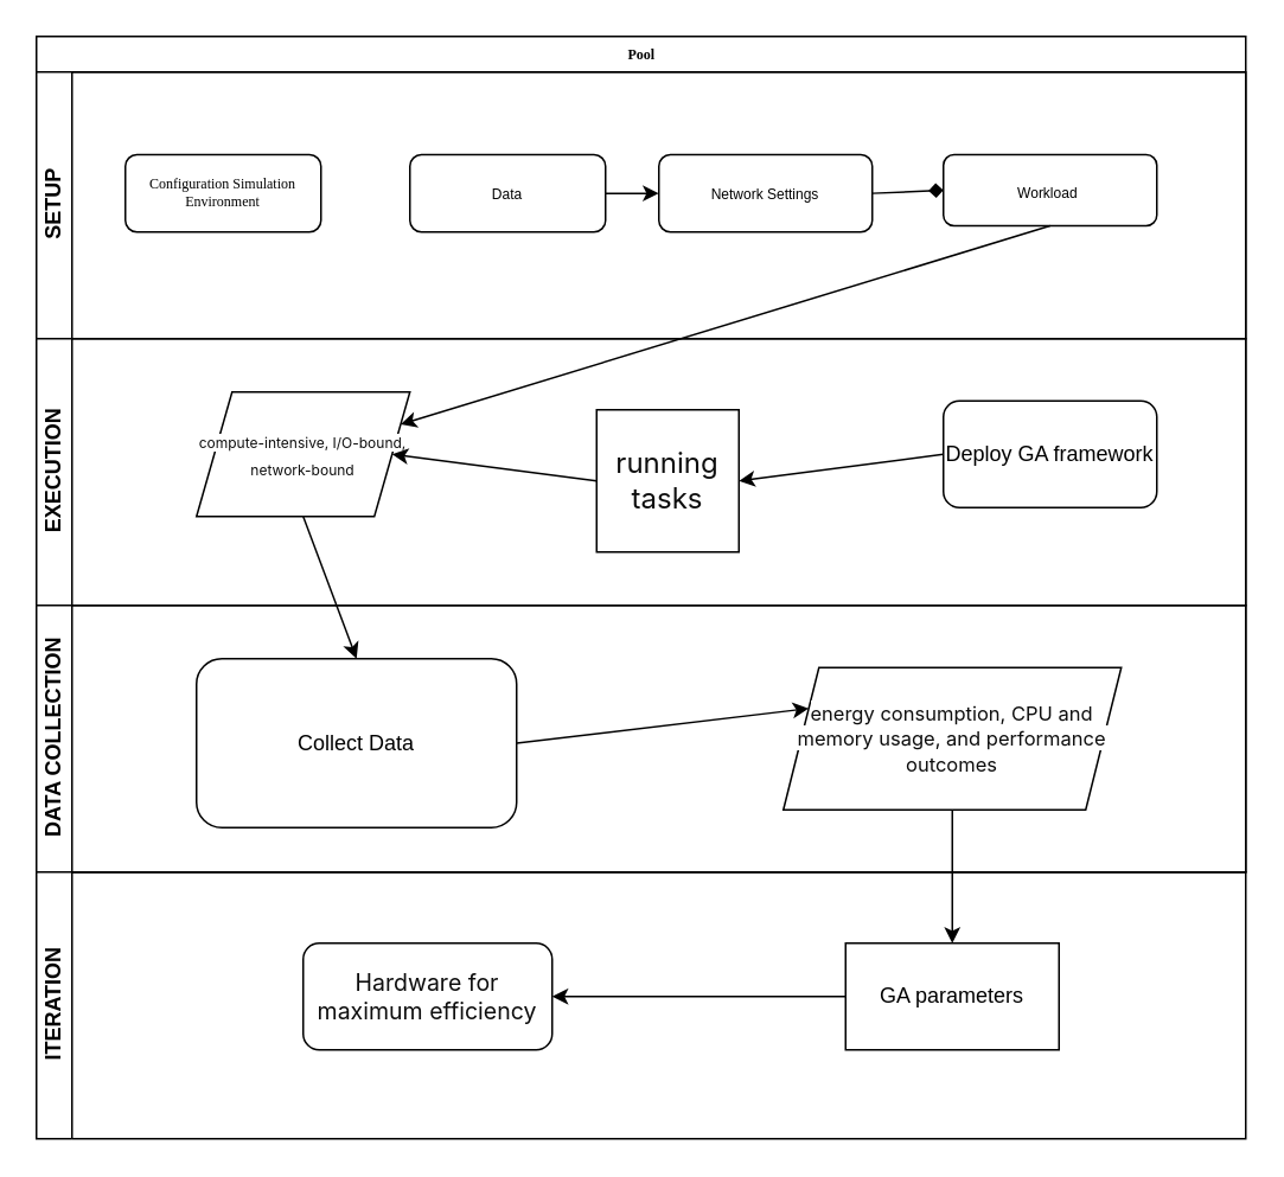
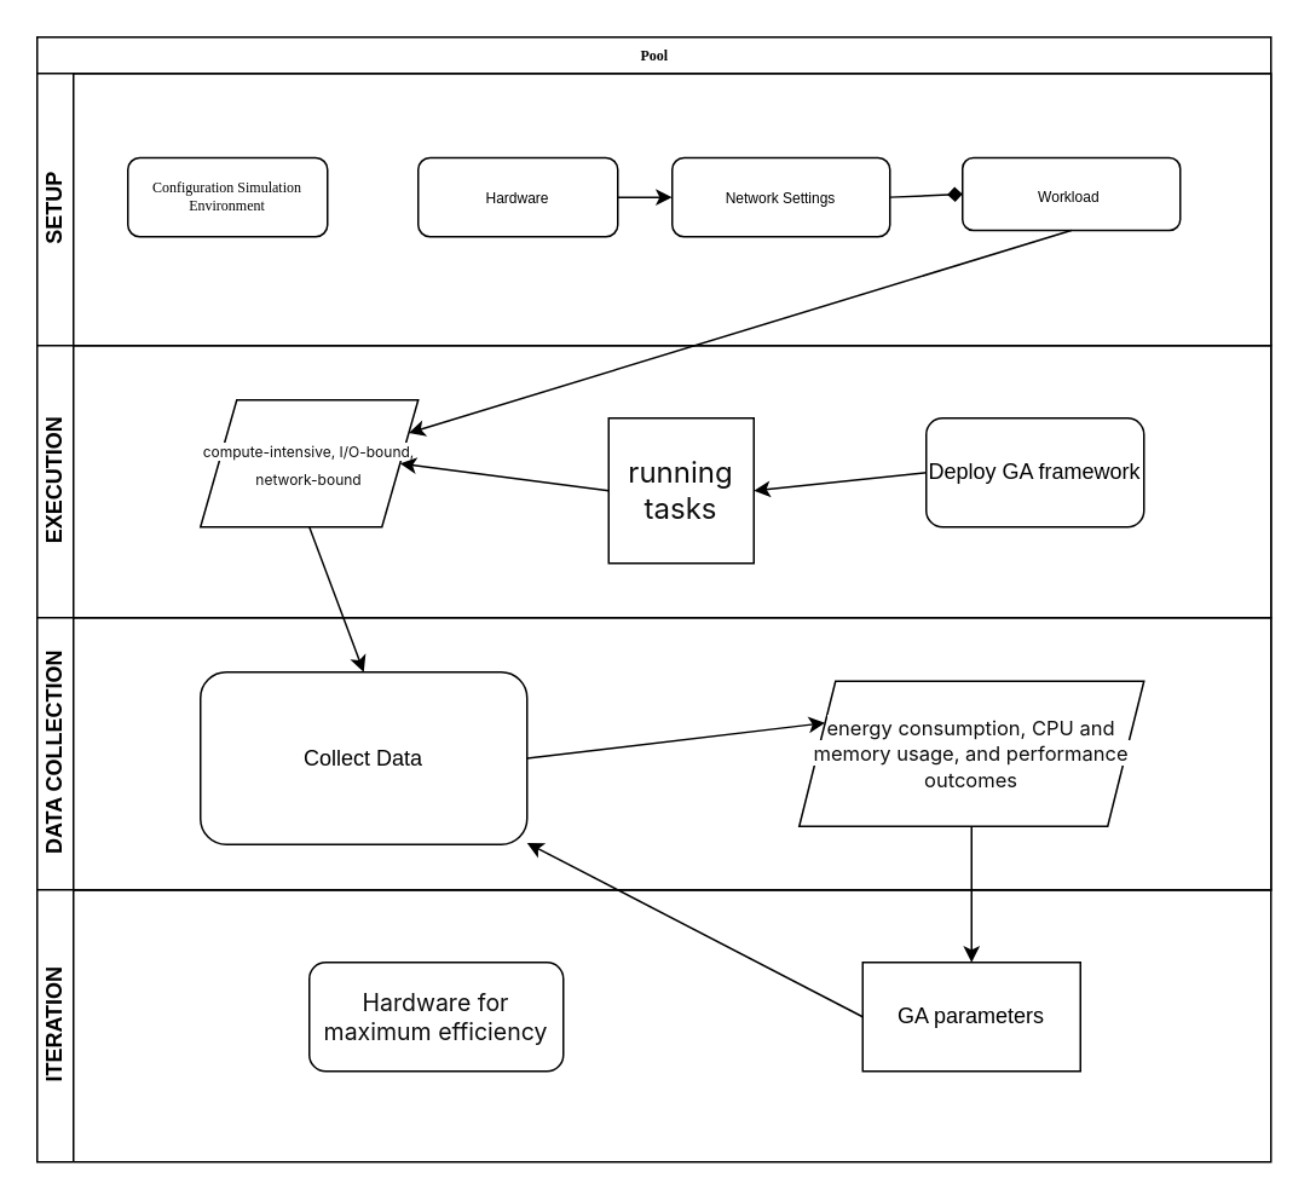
  <mxCell id="0" />
  <mxCell id="1" parent="0" />
  <mxCell id="2" value="Pool" style="swimlane;html=1;childLayout=stackLayout;horizontal=1;startSize=20;horizontalStack=0;rounded=0;shadow=0;labelBackgroundColor=none;strokeWidth=1;fontFamily=Verdana;fontSize=8;align=center;" parent="1" vertex="1"><mxGeometry x="20" y="20" width="680" height="470" as="geometry" /></mxCell>
  <mxCell id="3" value="SETUP" style="swimlane;html=1;startSize=20;horizontal=0;" parent="2" vertex="1"><mxGeometry y="20" width="680" height="150" as="geometry" /></mxCell>
  <mxCell id="4" value="Configuration Simulation Environment" style="rounded=1;whiteSpace=wrap;html=1;shadow=0;labelBackgroundColor=none;strokeWidth=1;fontFamily=Verdana;fontSize=8;align=center;" parent="3" vertex="1"><mxGeometry x="50" y="46.5" width="110" height="43.5" as="geometry" /></mxCell>
- <mxCell id="5" value="&lt;font style=&quot;font-size: 8px;&quot;&gt;Data&lt;/font&gt;" style="rounded=1;whiteSpace=wrap;html=1;" vertex="1" parent="3"><mxGeometry x="210" y="46.5" width="110" height="43.5" as="geometry" /></mxCell>
+ <mxCell id="5" value="&lt;font style=&quot;font-size: 8px;&quot;&gt;Hardware&lt;/font&gt;" style="rounded=1;whiteSpace=wrap;html=1;" vertex="1" parent="3"><mxGeometry x="210" y="46.5" width="110" height="43.5" as="geometry" /></mxCell>
  <mxCell id="6" value="&lt;font style=&quot;font-size: 8px;&quot;&gt;Network Settings&lt;/font&gt;" style="rounded=1;whiteSpace=wrap;html=1;" vertex="1" parent="3"><mxGeometry x="350" y="46.5" width="120" height="43.5" as="geometry" /></mxCell>
  <mxCell id="7" value="&lt;font style=&quot;font-size: 8px;&quot;&gt;Workload&amp;nbsp;&lt;/font&gt;" style="rounded=1;whiteSpace=wrap;html=1;" vertex="1" parent="3"><mxGeometry x="510" y="46.5" width="120" height="40" as="geometry" /></mxCell>
  <mxCell id="8" value="" style="endArrow=classic;html=1;rounded=0;exitX=1;exitY=0.5;exitDx=0;exitDy=0;entryX=0;entryY=0.5;entryDx=0;entryDy=0;" edge="1" parent="3" source="5" target="6"><mxGeometry width="50" height="50" relative="1" as="geometry"><mxPoint x="260" y="320" as="sourcePoint" /><mxPoint x="310" y="270" as="targetPoint" /></mxGeometry></mxCell>
  <mxCell id="9" value="" style="endArrow=diamond;html=1;rounded=0;exitX=1;exitY=0.5;exitDx=0;exitDy=0;entryX=0;entryY=0.5;entryDx=0;entryDy=0;" edge="1" parent="3" source="6" target="7"><mxGeometry width="50" height="50" relative="1" as="geometry"><mxPoint x="260" y="320" as="sourcePoint" /><mxPoint x="310" y="270" as="targetPoint" /></mxGeometry></mxCell>
  <mxCell id="10" value="EXECUTION" style="swimlane;html=1;startSize=20;horizontal=0;" parent="2" vertex="1"><mxGeometry y="170" width="680" height="150" as="geometry" /></mxCell>
- <mxCell id="11" value="Deploy GA framework" style="rounded=1;whiteSpace=wrap;html=1;" vertex="1" parent="10"><mxGeometry x="510" y="35" width="120" height="60" as="geometry" /></mxCell>
+ <mxCell id="11" value="Deploy GA framework" style="rounded=1;whiteSpace=wrap;html=1;" vertex="1" parent="10"><mxGeometry x="490" y="40" width="120" height="60" as="geometry" /></mxCell>
  <mxCell id="12" value="&lt;span style=&quot;color: rgb(13, 13, 13); font-family: ui-sans-serif, -apple-system, system-ui, &amp;quot;Segoe UI&amp;quot;, Roboto, Ubuntu, Cantarell, &amp;quot;Noto Sans&amp;quot;, sans-serif, Helvetica, &amp;quot;Apple Color Emoji&amp;quot;, Arial, &amp;quot;Segoe UI Emoji&amp;quot;, &amp;quot;Segoe UI Symbol&amp;quot;; font-size: 16px; text-align: left; white-space-collapse: preserve; background-color: rgb(255, 255, 255);&quot;&gt;running tasks&lt;/span&gt;" style="whiteSpace=wrap;html=1;aspect=fixed;" vertex="1" parent="10"><mxGeometry x="315" y="40" width="80" height="80" as="geometry" /></mxCell>
  <mxCell id="13" value="" style="endArrow=classic;html=1;rounded=0;exitX=0;exitY=0.5;exitDx=0;exitDy=0;entryX=1;entryY=0.5;entryDx=0;entryDy=0;" edge="1" parent="10" source="11" target="12"><mxGeometry width="50" height="50" relative="1" as="geometry"><mxPoint x="260" y="120" as="sourcePoint" /><mxPoint x="310" y="70" as="targetPoint" /></mxGeometry></mxCell>
  <mxCell id="14" value="&lt;span style=&quot;color: rgb(13, 13, 13); font-family: ui-sans-serif, -apple-system, system-ui, &amp;quot;Segoe UI&amp;quot;, Roboto, Ubuntu, Cantarell, &amp;quot;Noto Sans&amp;quot;, sans-serif, Helvetica, &amp;quot;Apple Color Emoji&amp;quot;, Arial, &amp;quot;Segoe UI Emoji&amp;quot;, &amp;quot;Segoe UI Symbol&amp;quot;; white-space-collapse: preserve; background-color: rgb(255, 255, 255); font-size: 8px;&quot;&gt;compute-intensive, I/O-bound, network-bound&lt;/span&gt;" style="shape=parallelogram;perimeter=parallelogramPerimeter;whiteSpace=wrap;html=1;fixedSize=1;align=center;" vertex="1" parent="10"><mxGeometry x="90" y="30" width="120" height="70" as="geometry" /></mxCell>
  <mxCell id="15" value="" style="endArrow=classic;html=1;rounded=0;exitX=0;exitY=0.5;exitDx=0;exitDy=0;entryX=1;entryY=0.5;entryDx=0;entryDy=0;" edge="1" parent="10" source="12" target="14"><mxGeometry width="50" height="50" relative="1" as="geometry"><mxPoint x="260" y="150" as="sourcePoint" /><mxPoint x="310" y="100" as="targetPoint" /></mxGeometry></mxCell>
  <mxCell id="16" value="DATA COLLECTION" style="swimlane;html=1;startSize=20;horizontal=0;" parent="2" vertex="1"><mxGeometry y="320" width="680" height="150" as="geometry" /></mxCell>
  <mxCell id="17" value="Collect Data" style="rounded=1;whiteSpace=wrap;html=1;" vertex="1" parent="16"><mxGeometry x="90" y="30" width="180" height="95" as="geometry" /></mxCell>
  <mxCell id="18" value="&lt;div style=&quot;&quot;&gt;&lt;span style=&quot;background-color: rgb(255, 255, 255); color: rgb(13, 13, 13); font-family: ui-sans-serif, -apple-system, system-ui, &amp;quot;Segoe UI&amp;quot;, Roboto, Ubuntu, Cantarell, &amp;quot;Noto Sans&amp;quot;, sans-serif, Helvetica, &amp;quot;Apple Color Emoji&amp;quot;, Arial, &amp;quot;Segoe UI Emoji&amp;quot;, &amp;quot;Segoe UI Symbol&amp;quot;; font-size: 11px; white-space-collapse: preserve;&quot;&gt;energy consumption, CPU and memory usage, and performance outcomes&lt;/span&gt;&lt;/div&gt;" style="shape=parallelogram;perimeter=parallelogramPerimeter;whiteSpace=wrap;html=1;fixedSize=1;align=center;" vertex="1" parent="16"><mxGeometry x="420" y="35" width="190" height="80" as="geometry" /></mxCell>
  <mxCell id="19" value="" style="endArrow=classic;html=1;rounded=0;exitX=1;exitY=0.5;exitDx=0;exitDy=0;entryX=0;entryY=0.25;entryDx=0;entryDy=0;" edge="1" parent="16" source="17" target="18"><mxGeometry width="50" height="50" relative="1" as="geometry"><mxPoint x="260" y="40" as="sourcePoint" /><mxPoint x="310" y="-10" as="targetPoint" /></mxGeometry></mxCell>
  <mxCell id="20" value="" style="endArrow=classic;html=1;rounded=0;exitX=0.5;exitY=1;exitDx=0;exitDy=0;" edge="1" parent="2" source="7" target="14"><mxGeometry width="50" height="50" relative="1" as="geometry"><mxPoint x="260" y="290" as="sourcePoint" /><mxPoint x="310" y="240" as="targetPoint" /></mxGeometry></mxCell>
  <mxCell id="21" value="" style="endArrow=classic;html=1;rounded=0;entryX=0.5;entryY=0;entryDx=0;entryDy=0;exitX=0.5;exitY=1;exitDx=0;exitDy=0;" edge="1" parent="2" source="14" target="17"><mxGeometry width="50" height="50" relative="1" as="geometry"><mxPoint x="140" y="290" as="sourcePoint" /><mxPoint x="310" y="310" as="targetPoint" /></mxGeometry></mxCell>
  <mxCell id="22" value="ITERATION" style="swimlane;html=1;startSize=20;horizontal=0;" vertex="1" parent="1"><mxGeometry x="20" y="490" width="680" height="150" as="geometry" /></mxCell>
  <mxCell id="23" value="GA parameters" style="rounded=0;whiteSpace=wrap;html=1;" vertex="1" parent="22"><mxGeometry x="455" y="40" width="120" height="60" as="geometry" /></mxCell>
  <mxCell id="24" value="&lt;span style=&quot;color: rgb(13, 13, 13); font-family: ui-sans-serif, -apple-system, system-ui, &amp;quot;Segoe UI&amp;quot;, Roboto, Ubuntu, Cantarell, &amp;quot;Noto Sans&amp;quot;, sans-serif, Helvetica, &amp;quot;Apple Color Emoji&amp;quot;, Arial, &amp;quot;Segoe UI Emoji&amp;quot;, &amp;quot;Segoe UI Symbol&amp;quot;; text-align: left; white-space-collapse: preserve; background-color: rgb(255, 255, 255);&quot;&gt;&lt;font style=&quot;font-size: 13px;&quot;&gt;Hardware for maximum efficiency&lt;/font&gt;&lt;/span&gt;" style="rounded=1;whiteSpace=wrap;html=1;" vertex="1" parent="22"><mxGeometry x="150" y="40" width="140" height="60" as="geometry" /></mxCell>
- <mxCell id="25" value="" style="endArrow=classic;html=1;rounded=0;exitX=0;exitY=0.5;exitDx=0;exitDy=0;entryX=1;entryY=0.5;entryDx=0;entryDy=0;" edge="1" parent="22" source="23" target="24"><mxGeometry width="50" height="50" relative="1" as="geometry"><mxPoint x="260" y="-120" as="sourcePoint" /><mxPoint x="310" y="-170" as="targetPoint" /></mxGeometry></mxCell>
+ <mxCell id="25" value="" style="endArrow=classic;html=1;rounded=0;exitX=0;exitY=0.5;exitDx=0;exitDy=0;" edge="1" parent="22" source="23" target="17"><mxGeometry width="50" height="50" relative="1" as="geometry"><mxPoint x="260" y="-120" as="sourcePoint" /><mxPoint x="310" y="-170" as="targetPoint" /></mxGeometry></mxCell>
  <mxCell id="26" value="" style="endArrow=classic;html=1;rounded=0;exitX=0.5;exitY=1;exitDx=0;exitDy=0;entryX=0.5;entryY=0;entryDx=0;entryDy=0;" edge="1" parent="1" source="18" target="23"><mxGeometry width="50" height="50" relative="1" as="geometry"><mxPoint x="280" y="370" as="sourcePoint" /><mxPoint x="330" y="320" as="targetPoint" /></mxGeometry></mxCell>
